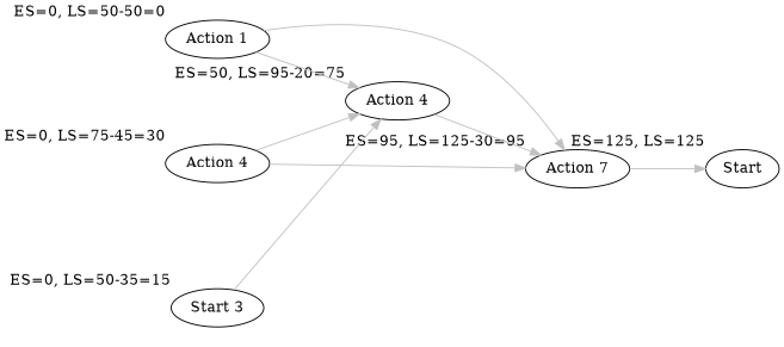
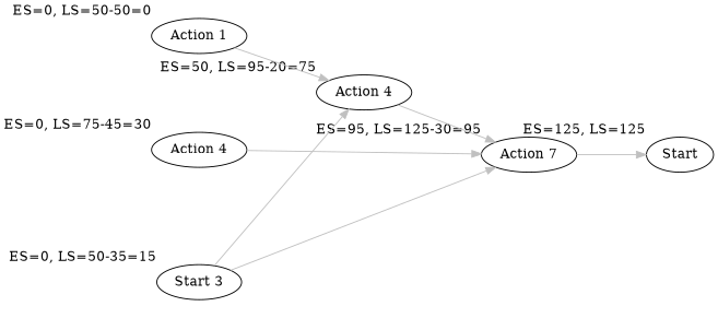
  digraph {
    nodesep=1
    rankdir=LR
    ranksep=1
    edge [color=grey]
    n1 [label="Action 1" xlabel="ES=0, LS=50-50=0"]
    n2 [label="Action 4" xlabel="ES=50, LS=95-20=75"]
    n3 [label="Action 4" xlabel="ES=0, LS=75-45=30"]
    n4 [label="Action 7" xlabel="ES=95, LS=125-30=95"]
    n5 [label="Start 3" xlabel="ES=0, LS=50-35=15"]
    n6 [label=Start xlabel="ES=125, LS=125"]
    n1 -> n2
    n2 -> n4
-   n3 -> n2
    n3 -> n4
    n4 -> n6
    n5 -> n2
-   n1 -> n4
+   n5 -> n4
  }
